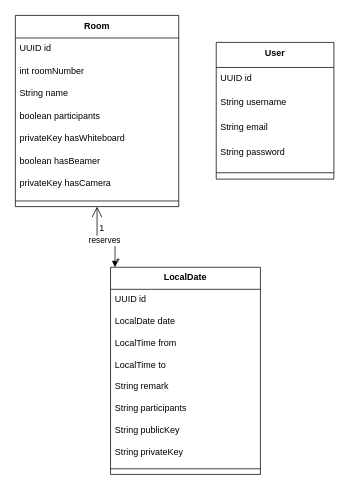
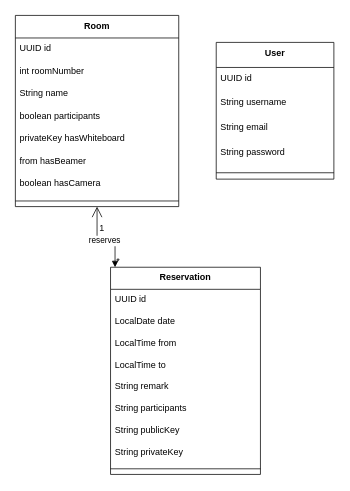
  <mxCell id="0" />
  <mxCell id="1" parent="0" />
  <mxCell id="2" value="Room" style="swimlane;fontStyle=1;align=center;verticalAlign=top;childLayout=stackLayout;horizontal=1;startSize=30.104;horizontalStack=0;resizeParent=1;resizeParentMax=0;resizeLast=0;collapsible=0;marginBottom=0;" vertex="1" parent="1"><mxGeometry x="20" y="20" width="218" height="255.104" as="geometry" /></mxCell>
  <mxCell id="3" value="UUID id" style="text;strokeColor=none;fillColor=none;align=left;verticalAlign=top;spacingLeft=4;spacingRight=4;overflow=hidden;rotatable=0;points=[[0,0.5],[1,0.5]];portConstraint=eastwest;" vertex="1" parent="2"><mxGeometry y="30.104" width="218" height="30" as="geometry" /></mxCell>
  <mxCell id="4" value="int roomNumber" style="text;strokeColor=none;fillColor=none;align=left;verticalAlign=top;spacingLeft=4;spacingRight=4;overflow=hidden;rotatable=0;points=[[0,0.5],[1,0.5]];portConstraint=eastwest;" vertex="1" parent="2"><mxGeometry y="60.104" width="218" height="30" as="geometry" /></mxCell>
  <mxCell id="5" value="String name" style="text;strokeColor=none;fillColor=none;align=left;verticalAlign=top;spacingLeft=4;spacingRight=4;overflow=hidden;rotatable=0;points=[[0,0.5],[1,0.5]];portConstraint=eastwest;" vertex="1" parent="2"><mxGeometry y="90.104" width="218" height="30" as="geometry" /></mxCell>
  <mxCell id="6" value="boolean participants" style="text;strokeColor=none;fillColor=none;align=left;verticalAlign=top;spacingLeft=4;spacingRight=4;overflow=hidden;rotatable=0;points=[[0,0.5],[1,0.5]];portConstraint=eastwest;" vertex="1" parent="2"><mxGeometry y="120.104" width="218" height="30" as="geometry" /></mxCell>
  <mxCell id="7" value="privateKey hasWhiteboard" style="text;strokeColor=none;fillColor=none;align=left;verticalAlign=top;spacingLeft=4;spacingRight=4;overflow=hidden;rotatable=0;points=[[0,0.5],[1,0.5]];portConstraint=eastwest;" vertex="1" parent="2"><mxGeometry y="150.104" width="218" height="30" as="geometry" /></mxCell>
- <mxCell id="8" value="boolean hasBeamer" style="text;strokeColor=none;fillColor=none;align=left;verticalAlign=top;spacingLeft=4;spacingRight=4;overflow=hidden;rotatable=0;points=[[0,0.5],[1,0.5]];portConstraint=eastwest;" vertex="1" parent="2"><mxGeometry y="180.104" width="218" height="30" as="geometry" /></mxCell>
- <mxCell id="9" value="privateKey hasCamera" style="text;strokeColor=none;fillColor=none;align=left;verticalAlign=top;spacingLeft=4;spacingRight=4;overflow=hidden;rotatable=0;points=[[0,0.5],[1,0.5]];portConstraint=eastwest;" vertex="1" parent="2"><mxGeometry y="210.104" width="218" height="30" as="geometry" /></mxCell>
+ <mxCell id="8" value="from hasBeamer" style="text;strokeColor=none;fillColor=none;align=left;verticalAlign=top;spacingLeft=4;spacingRight=4;overflow=hidden;rotatable=0;points=[[0,0.5],[1,0.5]];portConstraint=eastwest;" vertex="1" parent="2"><mxGeometry y="180.104" width="218" height="30" as="geometry" /></mxCell>
+ <mxCell id="9" value="boolean hasCamera" style="text;strokeColor=none;fillColor=none;align=left;verticalAlign=top;spacingLeft=4;spacingRight=4;overflow=hidden;rotatable=0;points=[[0,0.5],[1,0.5]];portConstraint=eastwest;" vertex="1" parent="2"><mxGeometry y="210.104" width="218" height="30" as="geometry" /></mxCell>
  <mxCell id="10" style="line;strokeWidth=1;fillColor=none;align=left;verticalAlign=middle;spacingTop=-1;spacingLeft=3;spacingRight=3;rotatable=0;labelPosition=right;points=[];portConstraint=eastwest;strokeColor=inherit;" vertex="1" parent="2"><mxGeometry y="240.104" width="218" height="15" as="geometry" /></mxCell>
- <mxCell id="11" value="LocalDate" style="swimlane;fontStyle=1;align=center;verticalAlign=top;childLayout=stackLayout;horizontal=1;startSize=29.46;horizontalStack=0;resizeParent=1;resizeParentMax=0;resizeLast=0;collapsible=0;marginBottom=0;" vertex="1" parent="1"><mxGeometry x="147" y="356" width="200" height="276.46" as="geometry" /></mxCell>
+ <mxCell id="11" value="Reservation" style="swimlane;fontStyle=1;align=center;verticalAlign=top;childLayout=stackLayout;horizontal=1;startSize=29.46;horizontalStack=0;resizeParent=1;resizeParentMax=0;resizeLast=0;collapsible=0;marginBottom=0;" vertex="1" parent="1"><mxGeometry x="147" y="356" width="200" height="276.46" as="geometry" /></mxCell>
  <mxCell id="12" value="UUID id" style="text;strokeColor=none;fillColor=none;align=left;verticalAlign=top;spacingLeft=4;spacingRight=4;overflow=hidden;rotatable=0;points=[[0,0.5],[1,0.5]];portConstraint=eastwest;" vertex="1" parent="11"><mxGeometry y="29.46" width="200" height="29" as="geometry" /></mxCell>
  <mxCell id="13" value="LocalDate date" style="text;strokeColor=none;fillColor=none;align=left;verticalAlign=top;spacingLeft=4;spacingRight=4;overflow=hidden;rotatable=0;points=[[0,0.5],[1,0.5]];portConstraint=eastwest;" vertex="1" parent="11"><mxGeometry y="58.46" width="200" height="29" as="geometry" /></mxCell>
  <mxCell id="14" value="LocalTime from" style="text;strokeColor=none;fillColor=none;align=left;verticalAlign=top;spacingLeft=4;spacingRight=4;overflow=hidden;rotatable=0;points=[[0,0.5],[1,0.5]];portConstraint=eastwest;" vertex="1" parent="11"><mxGeometry y="87.46" width="200" height="29" as="geometry" /></mxCell>
  <mxCell id="15" value="LocalTime to" style="text;strokeColor=none;fillColor=none;align=left;verticalAlign=top;spacingLeft=4;spacingRight=4;overflow=hidden;rotatable=0;points=[[0,0.5],[1,0.5]];portConstraint=eastwest;" vertex="1" parent="11"><mxGeometry y="116.46" width="200" height="29" as="geometry" /></mxCell>
  <mxCell id="16" value="String remark" style="text;strokeColor=none;fillColor=none;align=left;verticalAlign=top;spacingLeft=4;spacingRight=4;overflow=hidden;rotatable=0;points=[[0,0.5],[1,0.5]];portConstraint=eastwest;" vertex="1" parent="11"><mxGeometry y="145.46" width="200" height="29" as="geometry" /></mxCell>
  <mxCell id="17" value="String participants" style="text;strokeColor=none;fillColor=none;align=left;verticalAlign=top;spacingLeft=4;spacingRight=4;overflow=hidden;rotatable=0;points=[[0,0.5],[1,0.5]];portConstraint=eastwest;" vertex="1" parent="11"><mxGeometry y="174.46" width="200" height="29" as="geometry" /></mxCell>
  <mxCell id="18" value="String publicKey" style="text;strokeColor=none;fillColor=none;align=left;verticalAlign=top;spacingLeft=4;spacingRight=4;overflow=hidden;rotatable=0;points=[[0,0.5],[1,0.5]];portConstraint=eastwest;" vertex="1" parent="11"><mxGeometry y="203.46" width="200" height="29" as="geometry" /></mxCell>
  <mxCell id="19" value="String privateKey" style="text;strokeColor=none;fillColor=none;align=left;verticalAlign=top;spacingLeft=4;spacingRight=4;overflow=hidden;rotatable=0;points=[[0,0.5],[1,0.5]];portConstraint=eastwest;" vertex="1" parent="11"><mxGeometry y="232.46" width="200" height="29" as="geometry" /></mxCell>
  <mxCell id="20" style="line;strokeWidth=1;fillColor=none;align=left;verticalAlign=middle;spacingTop=-1;spacingLeft=3;spacingRight=3;rotatable=0;labelPosition=right;points=[];portConstraint=eastwest;strokeColor=inherit;" vertex="1" parent="11"><mxGeometry y="261.46" width="200" height="15" as="geometry" /></mxCell>
  <mxCell id="21" value="User" style="swimlane;fontStyle=1;align=center;verticalAlign=top;childLayout=stackLayout;horizontal=1;startSize=33.442;horizontalStack=0;resizeParent=1;resizeParentMax=0;resizeLast=0;collapsible=0;marginBottom=0;" vertex="1" parent="1"><mxGeometry x="288" y="56" width="157" height="182.442" as="geometry" /></mxCell>
  <mxCell id="22" value="UUID id" style="text;strokeColor=none;fillColor=none;align=left;verticalAlign=top;spacingLeft=4;spacingRight=4;overflow=hidden;rotatable=0;points=[[0,0.5],[1,0.5]];portConstraint=eastwest;" vertex="1" parent="21"><mxGeometry y="33.442" width="157" height="33" as="geometry" /></mxCell>
  <mxCell id="23" value="String username" style="text;strokeColor=none;fillColor=none;align=left;verticalAlign=top;spacingLeft=4;spacingRight=4;overflow=hidden;rotatable=0;points=[[0,0.5],[1,0.5]];portConstraint=eastwest;" vertex="1" parent="21"><mxGeometry y="66.442" width="157" height="33" as="geometry" /></mxCell>
  <mxCell id="24" value="String email" style="text;strokeColor=none;fillColor=none;align=left;verticalAlign=top;spacingLeft=4;spacingRight=4;overflow=hidden;rotatable=0;points=[[0,0.5],[1,0.5]];portConstraint=eastwest;" vertex="1" parent="21"><mxGeometry y="99.442" width="157" height="33" as="geometry" /></mxCell>
  <mxCell id="25" value="String password" style="text;strokeColor=none;fillColor=none;align=left;verticalAlign=top;spacingLeft=4;spacingRight=4;overflow=hidden;rotatable=0;points=[[0,0.5],[1,0.5]];portConstraint=eastwest;" vertex="1" parent="21"><mxGeometry y="132.442" width="157" height="33" as="geometry" /></mxCell>
  <mxCell id="26" style="line;strokeWidth=1;fillColor=none;align=left;verticalAlign=middle;spacingTop=-1;spacingLeft=3;spacingRight=3;rotatable=0;labelPosition=right;points=[];portConstraint=eastwest;strokeColor=inherit;" vertex="1" parent="21"><mxGeometry y="165.442" width="157" height="17" as="geometry" /></mxCell>
  <mxCell id="27" value="reserves" style="startArrow=open;startSize=12;endArrow=block;exitX=0.5;exitY=1;entryX=0.03;entryY=0;rounded=0;edgeStyle=orthogonalEdgeStyle;" edge="1" parent="1" source="2" target="11"><mxGeometry x="-0.019" y="-4" relative="1" as="geometry"><mxPoint as="offset" /></mxGeometry></mxCell>
  <mxCell id="28" value="1" style="edgeLabel;resizable=0;labelBackgroundColor=none;fontSize=12;align=right;verticalAlign=top;" vertex="1" parent="27"><mxGeometry x="-1" relative="1" as="geometry"><mxPoint x="11" y="15" as="offset" /></mxGeometry></mxCell>
  <mxCell id="29" value="*" style="edgeLabel;resizable=0;labelBackgroundColor=none;fontSize=12;align=left;verticalAlign=bottom;" vertex="1" parent="27"><mxGeometry x="1" relative="1" as="geometry" /></mxCell>
